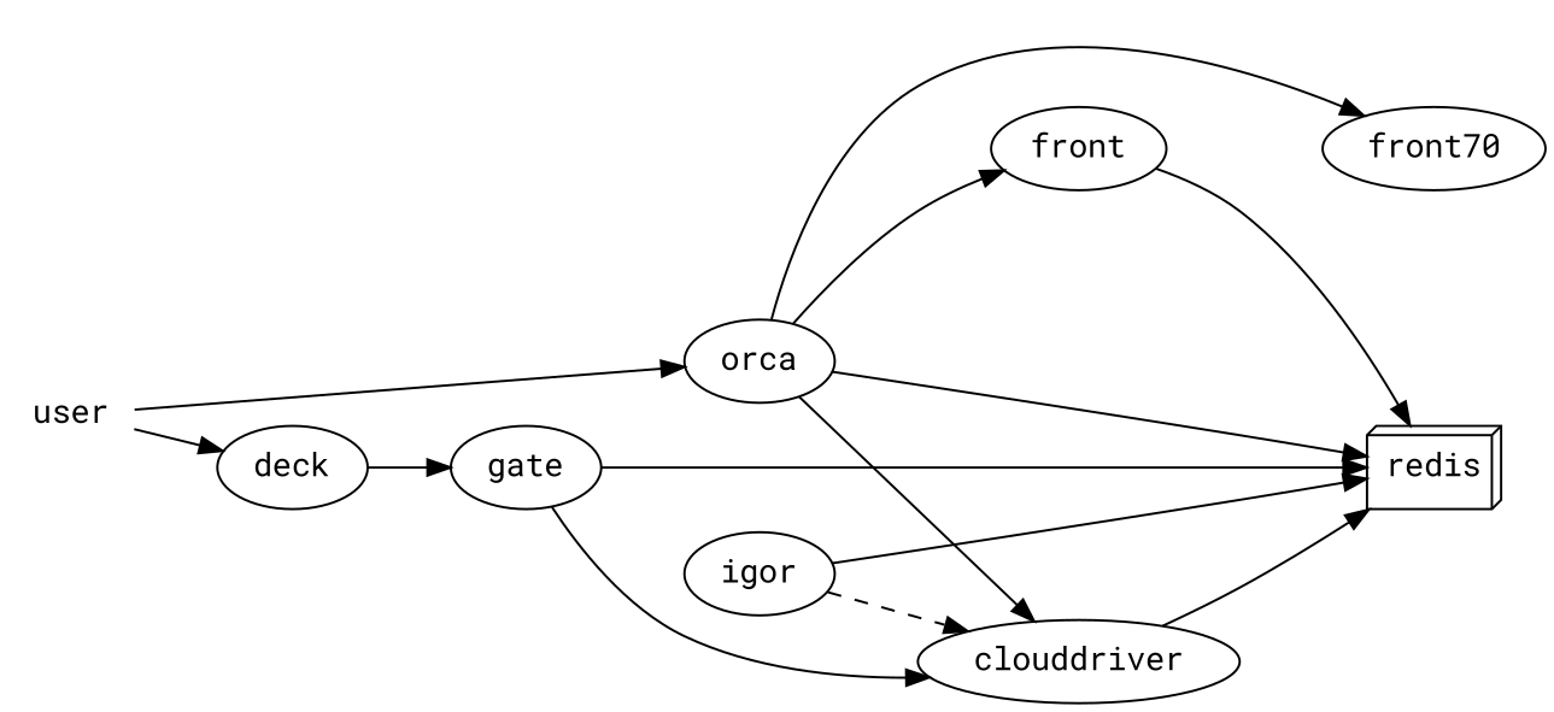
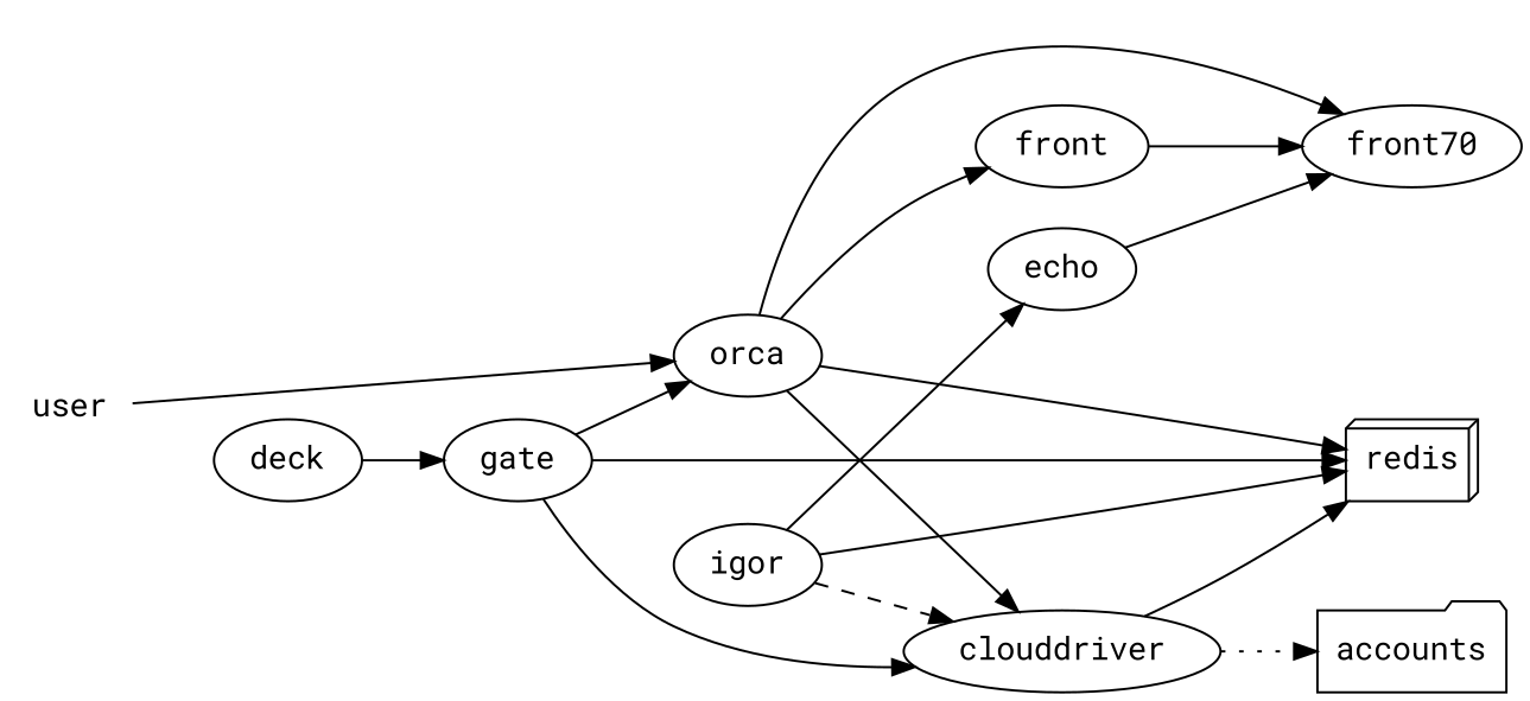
  digraph {
    fontname="Roboto Mono"
    rankdir=LR
    node [fontname="Roboto Mono"]
    edge [fontname="Roboto Mono"]
    redis [shape=box3d]
    clouddriver
+   accounts [shape=folder]
    user [shape=plaintext]
    deck
    orca
    gate
    n8 [label=front70]
    n9 [label=front]
    igor
+   echo
    clouddriver -> redis
-   user -> deck
+   clouddriver -> accounts [style=dotted]
    user -> orca
    deck -> gate
    orca -> redis
    orca -> clouddriver
    orca -> n8
    orca -> n9
    gate -> redis
    gate -> clouddriver
-   n9 -> redis
+   gate -> orca
+   n9 -> n8
    igor -> redis
    igor -> clouddriver [style=dashed]
+   igor -> echo
+   echo -> n8
  }
